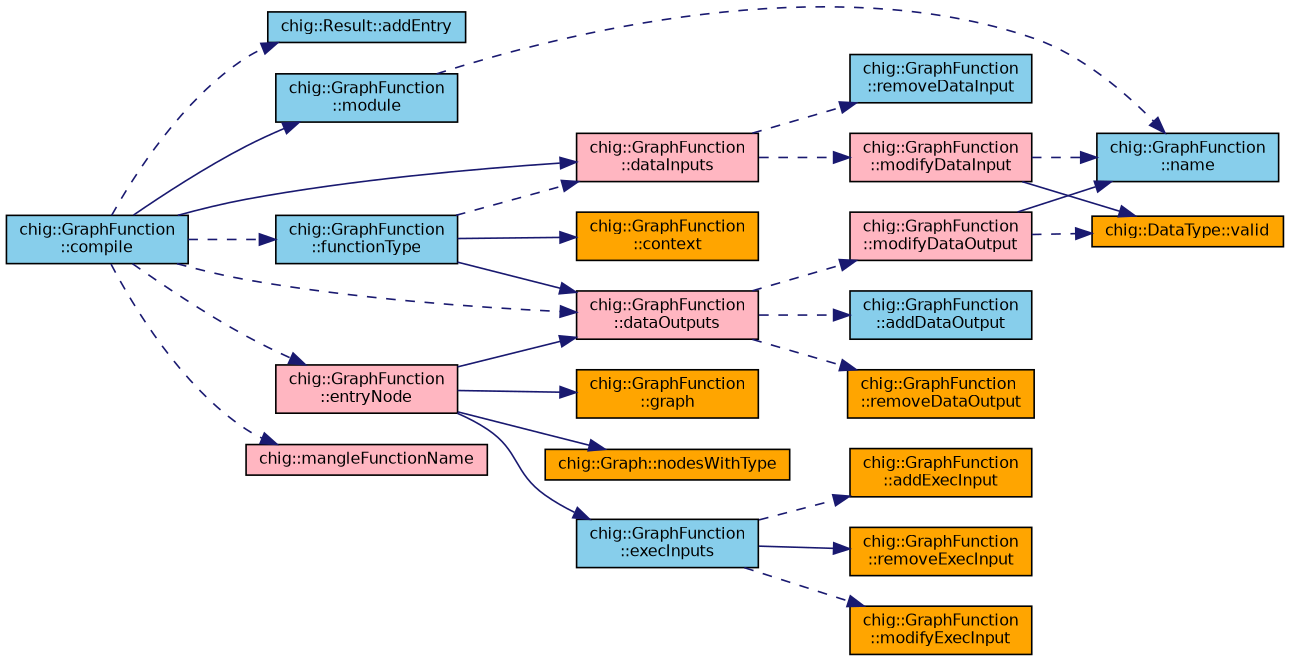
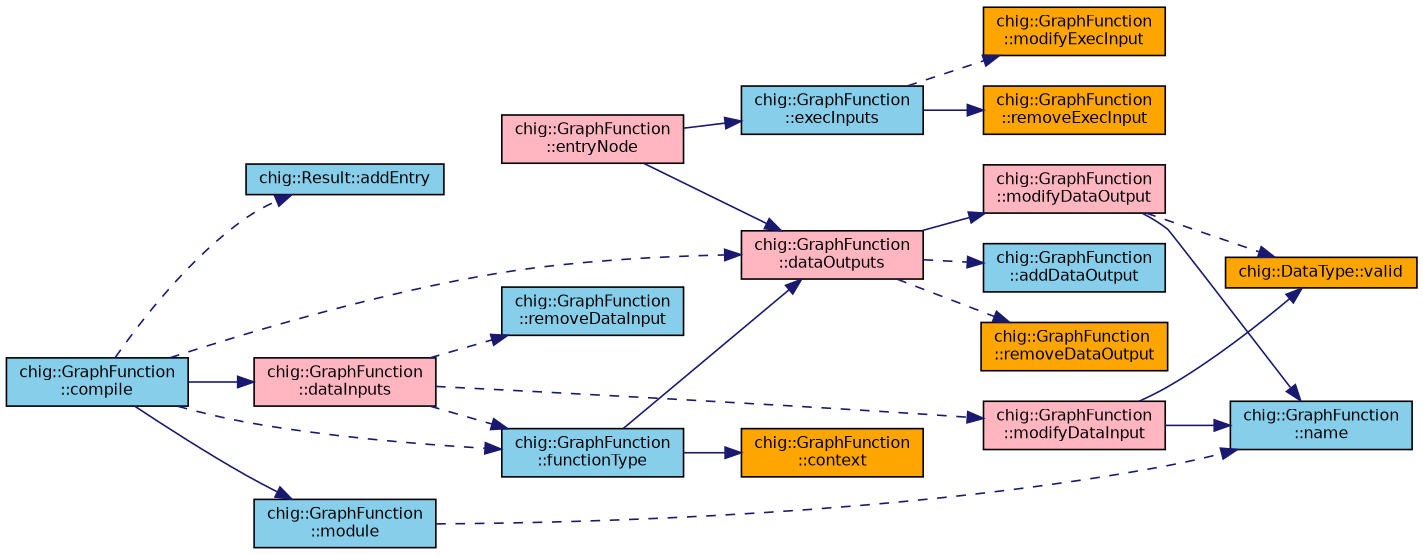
  digraph {
    rankdir=LR
    node [color=black fillcolor=skyblue fontname=Helvetica fontsize=10 shape=record style=filled]
    edge [color=midnightblue fontname=Helvetica fontsize=10 labelfontname=Helvetica labelfontsize=10 style=dashed]
    n1 [fontcolor=black height=0.2 label="chig::GraphFunction\l::compile" width=0.4]
    n2 [height=0.2 label="chig::Result::addEntry" width=0.4]
    n3 [fillcolor=lightpink height=0.2 label="chig::GraphFunction\l::dataInputs" width=0.4]
    n4 [fillcolor=lightpink height=0.2 label="chig::GraphFunction\l::dataOutputs" width=0.4]
    n5 [fillcolor=lightpink height=0.2 label="chig::GraphFunction\l::entryNode" width=0.4]
    n6 [height=0.2 label="chig::GraphFunction\l::functionType" width=0.4]
-   n7 [fillcolor=lightpink height=0.2 label="chig::mangleFunctionName" width=0.4]
    n8 [height=0.2 label="chig::GraphFunction\l::module" width=0.4]
    n9 [height=0.2 label="chig::GraphFunction\l::removeDataInput" width=0.4]
    n10 [fillcolor=lightpink height=0.2 label="chig::GraphFunction\l::modifyDataInput" width=0.4]
    n11 [height=0.2 label="chig::GraphFunction\l::name" width=0.4]
    n12 [height=0.2 label="chig::GraphFunction\l::addDataOutput" width=0.4]
    n13 [fillcolor=orange height=0.2 label="chig::GraphFunction\l::removeDataOutput" width=0.4]
    n14 [fillcolor=lightpink height=0.2 label="chig::GraphFunction\l::modifyDataOutput" width=0.4]
-   n15 [fillcolor=orange height=0.2 label="chig::GraphFunction\l::graph" width=0.4]
-   n16 [fillcolor=orange height=0.2 label="chig::Graph::nodesWithType" width=0.4]
    n17 [height=0.2 label="chig::GraphFunction\l::execInputs" width=0.4]
    n18 [fillcolor=orange height=0.2 label="chig::GraphFunction\l::context" width=0.4]
    n19 [fillcolor=orange height=0.2 label="chig::DataType::valid" width=0.4]
-   n20 [fillcolor=orange height=0.2 label="chig::GraphFunction\l::addExecInput" width=0.4]
    n21 [fillcolor=orange height=0.2 label="chig::GraphFunction\l::removeExecInput" width=0.4]
    n22 [fillcolor=orange height=0.2 label="chig::GraphFunction\l::modifyExecInput" width=0.4]
    n1 -> n2
    n1 -> n3 [style=solid]
    n1 -> n4
-   n1 -> n5
    n1 -> n6
-   n1 -> n7
    n1 -> n8 [style=solid]
    n3 -> n9
    n3 -> n10
    n4 -> n12
    n4 -> n13
-   n4 -> n14
+   n4 -> n14 [style=solid]
    n5 -> n4 [style=solid]
-   n5 -> n15 [style=solid]
-   n5 -> n16 [style=solid]
    n5 -> n17 [style=solid]
-   n6 -> n3
+   n3 -> n6
    n6 -> n4 [style=solid]
    n6 -> n18 [style=solid]
    n8 -> n11
-   n10 -> n11
+   n10 -> n11 [style=solid]
    n10 -> n19 [style=solid]
    n14 -> n11 [style=solid]
    n14 -> n19
-   n17 -> n20
    n17 -> n21 [style=solid]
    n17 -> n22
  }
